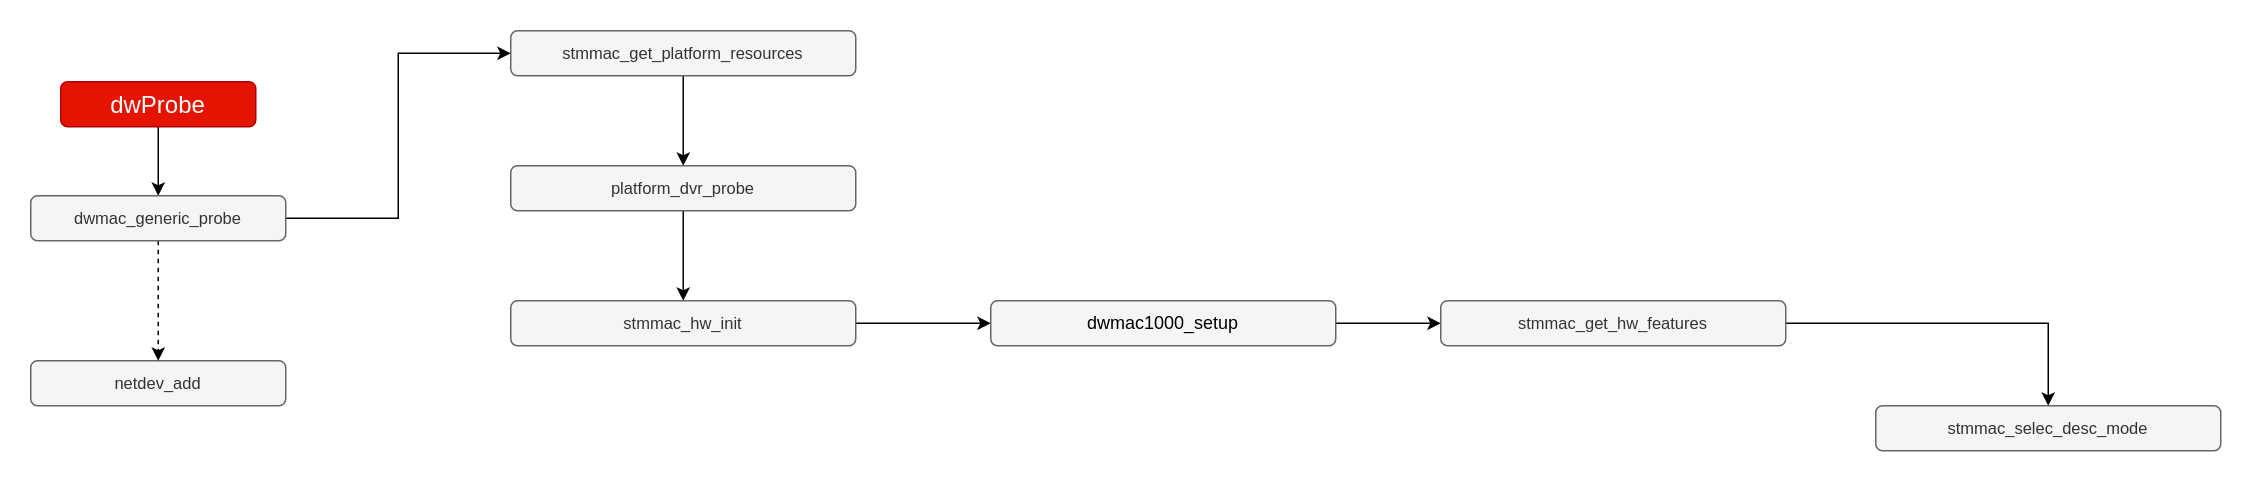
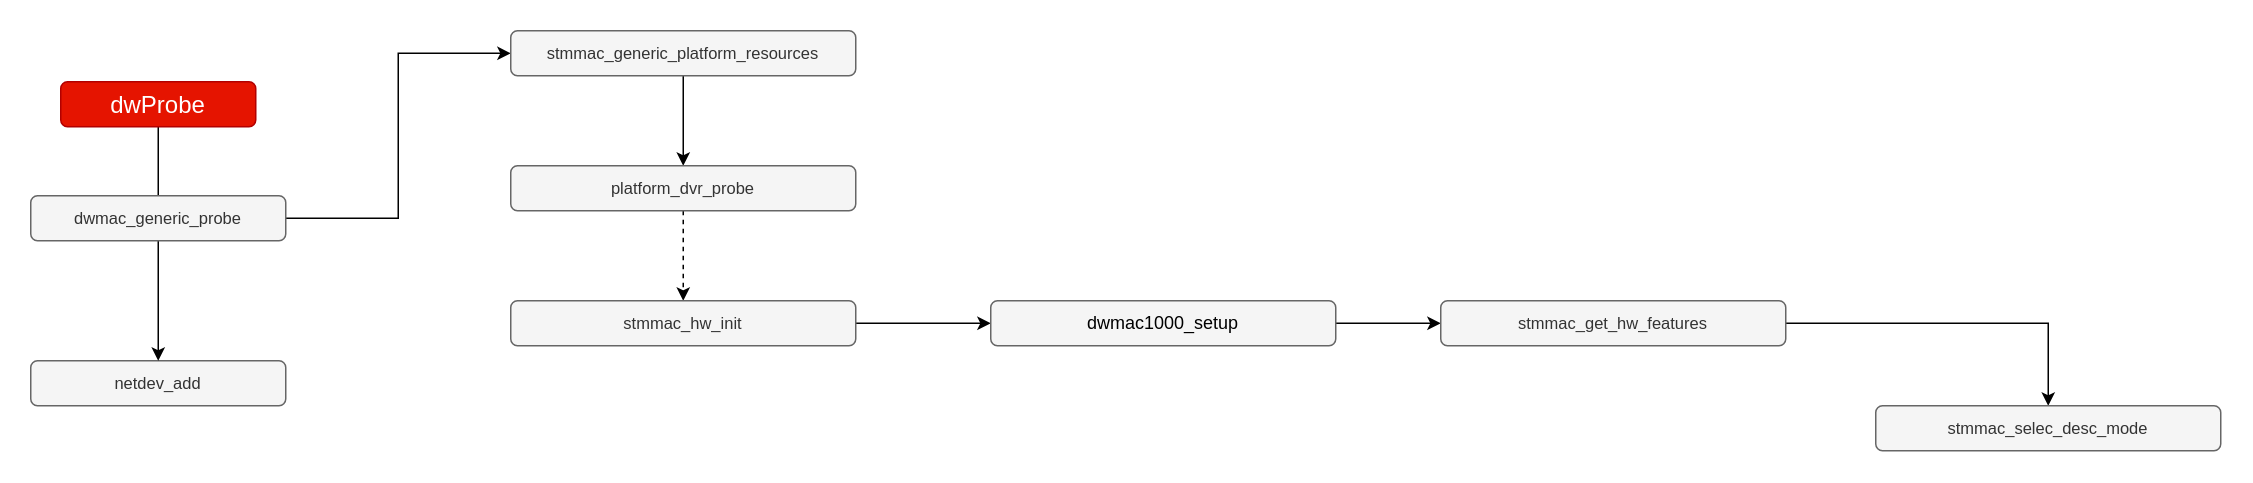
  <mxCell id="0" />
  <mxCell id="1" parent="0" />
- <mxCell id="2" style="edgeStyle=orthogonalEdgeStyle;rounded=0;orthogonalLoop=1;jettySize=auto;html=1;" edge="1" parent="1" source="3" target="7"><mxGeometry relative="1" as="geometry" /></mxCell>
+ <mxCell id="2" style="edgeStyle=orthogonalEdgeStyle;rounded=0;orthogonalLoop=1;jettySize=auto;html=1;endArrow=none;" edge="1" parent="1" source="3" target="7"><mxGeometry relative="1" as="geometry" /></mxCell>
  <mxCell id="3" value="dwProbe" style="rounded=1;whiteSpace=wrap;html=1;labelBackgroundColor=none;strokeColor=#B20000;fillColor=#e51400;fontSize=16;align=center;fontColor=#ffffff;" vertex="1" parent="1"><mxGeometry x="40" y="54" width="130" height="30" as="geometry" /></mxCell>
  <mxCell id="4" value="&lt;span style=&quot;font-size: 11px&quot;&gt;netdev_add&lt;/span&gt;" style="rounded=1;whiteSpace=wrap;html=1;labelBackgroundColor=none;strokeColor=#666666;fillColor=#f5f5f5;fontSize=11;fontColor=#333333;align=center;" vertex="1" parent="1"><mxGeometry x="20" y="240" width="170" height="30" as="geometry" /></mxCell>
- <mxCell id="5" style="edgeStyle=orthogonalEdgeStyle;rounded=0;orthogonalLoop=1;jettySize=auto;html=1;entryX=0.5;entryY=0;entryDx=0;entryDy=0;dashed=1;" edge="1" parent="1" source="7" target="4"><mxGeometry relative="1" as="geometry" /></mxCell>
+ <mxCell id="5" style="edgeStyle=orthogonalEdgeStyle;rounded=0;orthogonalLoop=1;jettySize=auto;html=1;entryX=0.5;entryY=0;entryDx=0;entryDy=0;" edge="1" parent="1" source="7" target="4"><mxGeometry relative="1" as="geometry" /></mxCell>
  <mxCell id="6" style="edgeStyle=orthogonalEdgeStyle;rounded=0;orthogonalLoop=1;jettySize=auto;html=1;entryX=0;entryY=0.5;entryDx=0;entryDy=0;" edge="1" parent="1" source="7" target="9"><mxGeometry relative="1" as="geometry"><mxPoint x="280" y="20" as="targetPoint" /></mxGeometry></mxCell>
  <mxCell id="7" value="&lt;span style=&quot;font-size: 11px&quot;&gt;dwmac_generic_probe&lt;/span&gt;" style="rounded=1;whiteSpace=wrap;html=1;labelBackgroundColor=none;strokeColor=#666666;fillColor=#f5f5f5;fontSize=11;fontColor=#333333;align=center;" vertex="1" parent="1"><mxGeometry x="20" y="130" width="170" height="30" as="geometry" /></mxCell>
  <mxCell id="8" style="edgeStyle=orthogonalEdgeStyle;rounded=0;orthogonalLoop=1;jettySize=auto;html=1;entryX=0.5;entryY=0;entryDx=0;entryDy=0;" edge="1" parent="1" source="9" target="11"><mxGeometry relative="1" as="geometry" /></mxCell>
- <mxCell id="9" value="&lt;span style=&quot;font-size: 11px&quot;&gt;stmmac_get_platform_resources&lt;/span&gt;" style="rounded=1;whiteSpace=wrap;html=1;labelBackgroundColor=none;strokeColor=#666666;fillColor=#f5f5f5;fontSize=11;fontColor=#333333;align=center;" vertex="1" parent="1"><mxGeometry x="340" y="20" width="230" height="30" as="geometry" /></mxCell>
- <mxCell id="10" style="edgeStyle=orthogonalEdgeStyle;rounded=0;orthogonalLoop=1;jettySize=auto;html=1;entryX=0.5;entryY=0;entryDx=0;entryDy=0;" edge="1" parent="1" source="11" target="13"><mxGeometry relative="1" as="geometry" /></mxCell>
+ <mxCell id="9" value="&lt;span style=&quot;font-size: 11px&quot;&gt;stmmac_generic_platform_resources&lt;/span&gt;" style="rounded=1;whiteSpace=wrap;html=1;labelBackgroundColor=none;strokeColor=#666666;fillColor=#f5f5f5;fontSize=11;fontColor=#333333;align=center;" vertex="1" parent="1"><mxGeometry x="340" y="20" width="230" height="30" as="geometry" /></mxCell>
+ <mxCell id="10" style="edgeStyle=orthogonalEdgeStyle;rounded=0;orthogonalLoop=1;jettySize=auto;html=1;entryX=0.5;entryY=0;entryDx=0;entryDy=0;dashed=1;" edge="1" parent="1" source="11" target="13"><mxGeometry relative="1" as="geometry" /></mxCell>
  <mxCell id="11" value="&lt;span style=&quot;font-size: 11px&quot;&gt;platform_dvr_probe&lt;/span&gt;" style="rounded=1;whiteSpace=wrap;html=1;labelBackgroundColor=none;strokeColor=#666666;fillColor=#f5f5f5;fontSize=11;fontColor=#333333;align=center;" vertex="1" parent="1"><mxGeometry x="340" y="110" width="230" height="30" as="geometry" /></mxCell>
  <mxCell id="12" value="" style="edgeStyle=orthogonalEdgeStyle;rounded=0;orthogonalLoop=1;jettySize=auto;html=1;" edge="1" parent="1" source="13" target="15"><mxGeometry relative="1" as="geometry" /></mxCell>
  <mxCell id="13" value="&lt;span style=&quot;font-size: 11px&quot;&gt;stmmac_hw_init&lt;/span&gt;" style="rounded=1;whiteSpace=wrap;html=1;labelBackgroundColor=none;strokeColor=#666666;fillColor=#f5f5f5;fontSize=11;fontColor=#333333;align=center;" vertex="1" parent="1"><mxGeometry x="340" y="200" width="230" height="30" as="geometry" /></mxCell>
  <mxCell id="14" value="" style="edgeStyle=orthogonalEdgeStyle;rounded=0;orthogonalLoop=1;jettySize=auto;html=1;" edge="1" parent="1" source="15" target="17"><mxGeometry relative="1" as="geometry" /></mxCell>
  <mxCell id="15" value="&lt;span style=&quot;color: rgb(0 , 0 , 0) ; font-size: 12px ; text-align: left&quot;&gt;dwmac1000_setup&lt;/span&gt;" style="rounded=1;whiteSpace=wrap;html=1;labelBackgroundColor=none;strokeColor=#666666;fillColor=#f5f5f5;fontSize=11;fontColor=#333333;align=center;" vertex="1" parent="1"><mxGeometry x="660" y="200" width="230" height="30" as="geometry" /></mxCell>
  <mxCell id="16" value="" style="edgeStyle=orthogonalEdgeStyle;rounded=0;orthogonalLoop=1;jettySize=auto;html=1;" edge="1" parent="1" source="17" target="18"><mxGeometry relative="1" as="geometry" /></mxCell>
  <mxCell id="17" value="&lt;span style=&quot;font-size: 11px&quot;&gt;stmmac_get_hw_features&lt;/span&gt;" style="rounded=1;whiteSpace=wrap;html=1;labelBackgroundColor=none;strokeColor=#666666;fillColor=#f5f5f5;fontSize=11;fontColor=#333333;align=center;" vertex="1" parent="1"><mxGeometry x="960" y="200" width="230" height="30" as="geometry" /></mxCell>
  <mxCell id="18" value="&lt;span style=&quot;font-size: 11px&quot;&gt;stmmac_selec_desc_mode&lt;/span&gt;" style="rounded=1;whiteSpace=wrap;html=1;labelBackgroundColor=none;strokeColor=#666666;fillColor=#f5f5f5;fontSize=11;fontColor=#333333;align=center;" vertex="1" parent="1"><mxGeometry x="1250" y="270" width="230" height="30" as="geometry" /></mxCell>
